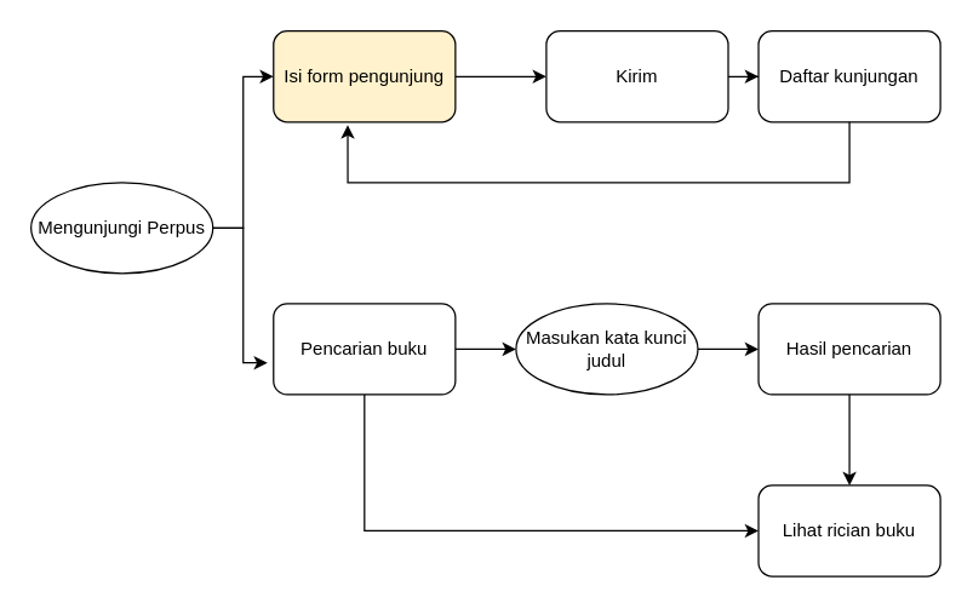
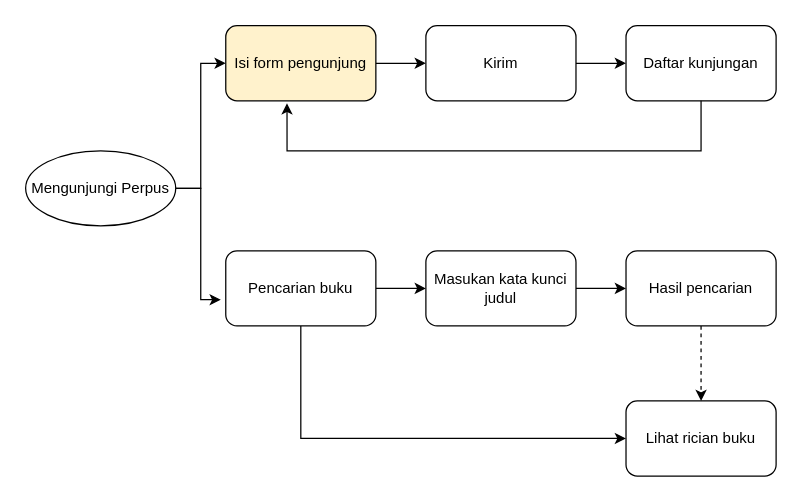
  <mxCell id="0" />
  <mxCell id="1" parent="0" />
  <mxCell id="2" style="edgeStyle=orthogonalEdgeStyle;rounded=0;orthogonalLoop=1;jettySize=auto;html=1;exitX=1;exitY=0.5;exitDx=0;exitDy=0;entryX=0;entryY=0.5;entryDx=0;entryDy=0;" edge="1" parent="1" source="3" target="5"><mxGeometry relative="1" as="geometry" /></mxCell>
  <mxCell id="3" value="Mengunjungi Perpus" style="ellipse;whiteSpace=wrap;html=1;" vertex="1" parent="1"><mxGeometry x="20" y="120" width="120" height="60" as="geometry" /></mxCell>
  <mxCell id="4" style="edgeStyle=orthogonalEdgeStyle;rounded=0;orthogonalLoop=1;jettySize=auto;html=1;exitX=1;exitY=0.5;exitDx=0;exitDy=0;" edge="1" parent="1" source="5" target="11"><mxGeometry relative="1" as="geometry" /></mxCell>
  <mxCell id="5" value="Isi form pengunjung" style="rounded=1;whiteSpace=wrap;html=1;fillColor=#fff2cc;" vertex="1" parent="1"><mxGeometry x="180" y="20" width="120" height="60" as="geometry" /></mxCell>
  <mxCell id="6" style="edgeStyle=orthogonalEdgeStyle;rounded=0;orthogonalLoop=1;jettySize=auto;html=1;exitX=1;exitY=0.5;exitDx=0;exitDy=0;entryX=0;entryY=0.5;entryDx=0;entryDy=0;" edge="1" parent="1" source="8" target="15"><mxGeometry relative="1" as="geometry" /></mxCell>
  <mxCell id="7" style="edgeStyle=orthogonalEdgeStyle;rounded=0;orthogonalLoop=1;jettySize=auto;html=1;exitX=0.5;exitY=1;exitDx=0;exitDy=0;entryX=0;entryY=0.5;entryDx=0;entryDy=0;" edge="1" parent="1" source="8" target="18"><mxGeometry relative="1" as="geometry" /></mxCell>
  <mxCell id="8" value="Pencarian buku" style="rounded=1;whiteSpace=wrap;html=1;" vertex="1" parent="1"><mxGeometry x="180" y="200" width="120" height="60" as="geometry" /></mxCell>
  <mxCell id="9" style="edgeStyle=orthogonalEdgeStyle;rounded=0;orthogonalLoop=1;jettySize=auto;html=1;exitX=1;exitY=0.5;exitDx=0;exitDy=0;entryX=-0.033;entryY=0.65;entryDx=0;entryDy=0;entryPerimeter=0;" edge="1" parent="1" source="3" target="8"><mxGeometry relative="1" as="geometry"><Array as="points"><mxPoint x="160" y="150" /><mxPoint x="160" y="239" /></Array></mxGeometry></mxCell>
  <mxCell id="10" style="edgeStyle=orthogonalEdgeStyle;rounded=0;orthogonalLoop=1;jettySize=auto;html=1;exitX=1;exitY=0.5;exitDx=0;exitDy=0;" edge="1" parent="1" source="11" target="12"><mxGeometry relative="1" as="geometry" /></mxCell>
- <mxCell id="11" value="Kirim" style="rounded=1;whiteSpace=wrap;html=1;" vertex="1" parent="1"><mxGeometry x="360" y="20" width="120" height="60" as="geometry" /></mxCell>
+ <mxCell id="11" value="Kirim" style="rounded=1;whiteSpace=wrap;html=1;" vertex="1" parent="1"><mxGeometry x="340" y="20" width="120" height="60" as="geometry" /></mxCell>
  <mxCell id="12" value="Daftar kunjungan" style="rounded=1;whiteSpace=wrap;html=1;" vertex="1" parent="1"><mxGeometry x="500" y="20" width="120" height="60" as="geometry" /></mxCell>
  <mxCell id="13" style="edgeStyle=orthogonalEdgeStyle;rounded=0;orthogonalLoop=1;jettySize=auto;html=1;exitX=0.5;exitY=1;exitDx=0;exitDy=0;entryX=0.408;entryY=1.033;entryDx=0;entryDy=0;entryPerimeter=0;" edge="1" parent="1" source="12" target="5"><mxGeometry relative="1" as="geometry"><Array as="points"><mxPoint x="560" y="120" /><mxPoint x="229" y="120" /></Array></mxGeometry></mxCell>
  <mxCell id="14" style="edgeStyle=orthogonalEdgeStyle;rounded=0;orthogonalLoop=1;jettySize=auto;html=1;exitX=1;exitY=0.5;exitDx=0;exitDy=0;entryX=0;entryY=0.5;entryDx=0;entryDy=0;" edge="1" parent="1" source="15" target="17"><mxGeometry relative="1" as="geometry" /></mxCell>
- <mxCell id="15" value="Masukan kata kunci&lt;br&gt;judul" style="ellipse;whiteSpace=wrap;html=1;" vertex="1" parent="1"><mxGeometry x="340" y="200" width="120" height="60" as="geometry" /></mxCell>
- <mxCell id="16" style="edgeStyle=orthogonalEdgeStyle;rounded=0;orthogonalLoop=1;jettySize=auto;html=1;exitX=0.5;exitY=1;exitDx=0;exitDy=0;entryX=0.5;entryY=0;entryDx=0;entryDy=0;" edge="1" parent="1" source="17" target="18"><mxGeometry relative="1" as="geometry" /></mxCell>
+ <mxCell id="15" value="Masukan kata kunci&lt;br&gt;judul" style="rounded=1;whiteSpace=wrap;html=1;" vertex="1" parent="1"><mxGeometry x="340" y="200" width="120" height="60" as="geometry" /></mxCell>
+ <mxCell id="16" style="edgeStyle=orthogonalEdgeStyle;rounded=0;orthogonalLoop=1;jettySize=auto;html=1;exitX=0.5;exitY=1;exitDx=0;exitDy=0;entryX=0.5;entryY=0;entryDx=0;entryDy=0;dashed=1;" edge="1" parent="1" source="17" target="18"><mxGeometry relative="1" as="geometry" /></mxCell>
  <mxCell id="17" value="Hasil pencarian" style="rounded=1;whiteSpace=wrap;html=1;" vertex="1" parent="1"><mxGeometry x="500" y="200" width="120" height="60" as="geometry" /></mxCell>
  <mxCell id="18" value="Lihat rician buku" style="rounded=1;whiteSpace=wrap;html=1;" vertex="1" parent="1"><mxGeometry x="500" y="320" width="120" height="60" as="geometry" /></mxCell>
